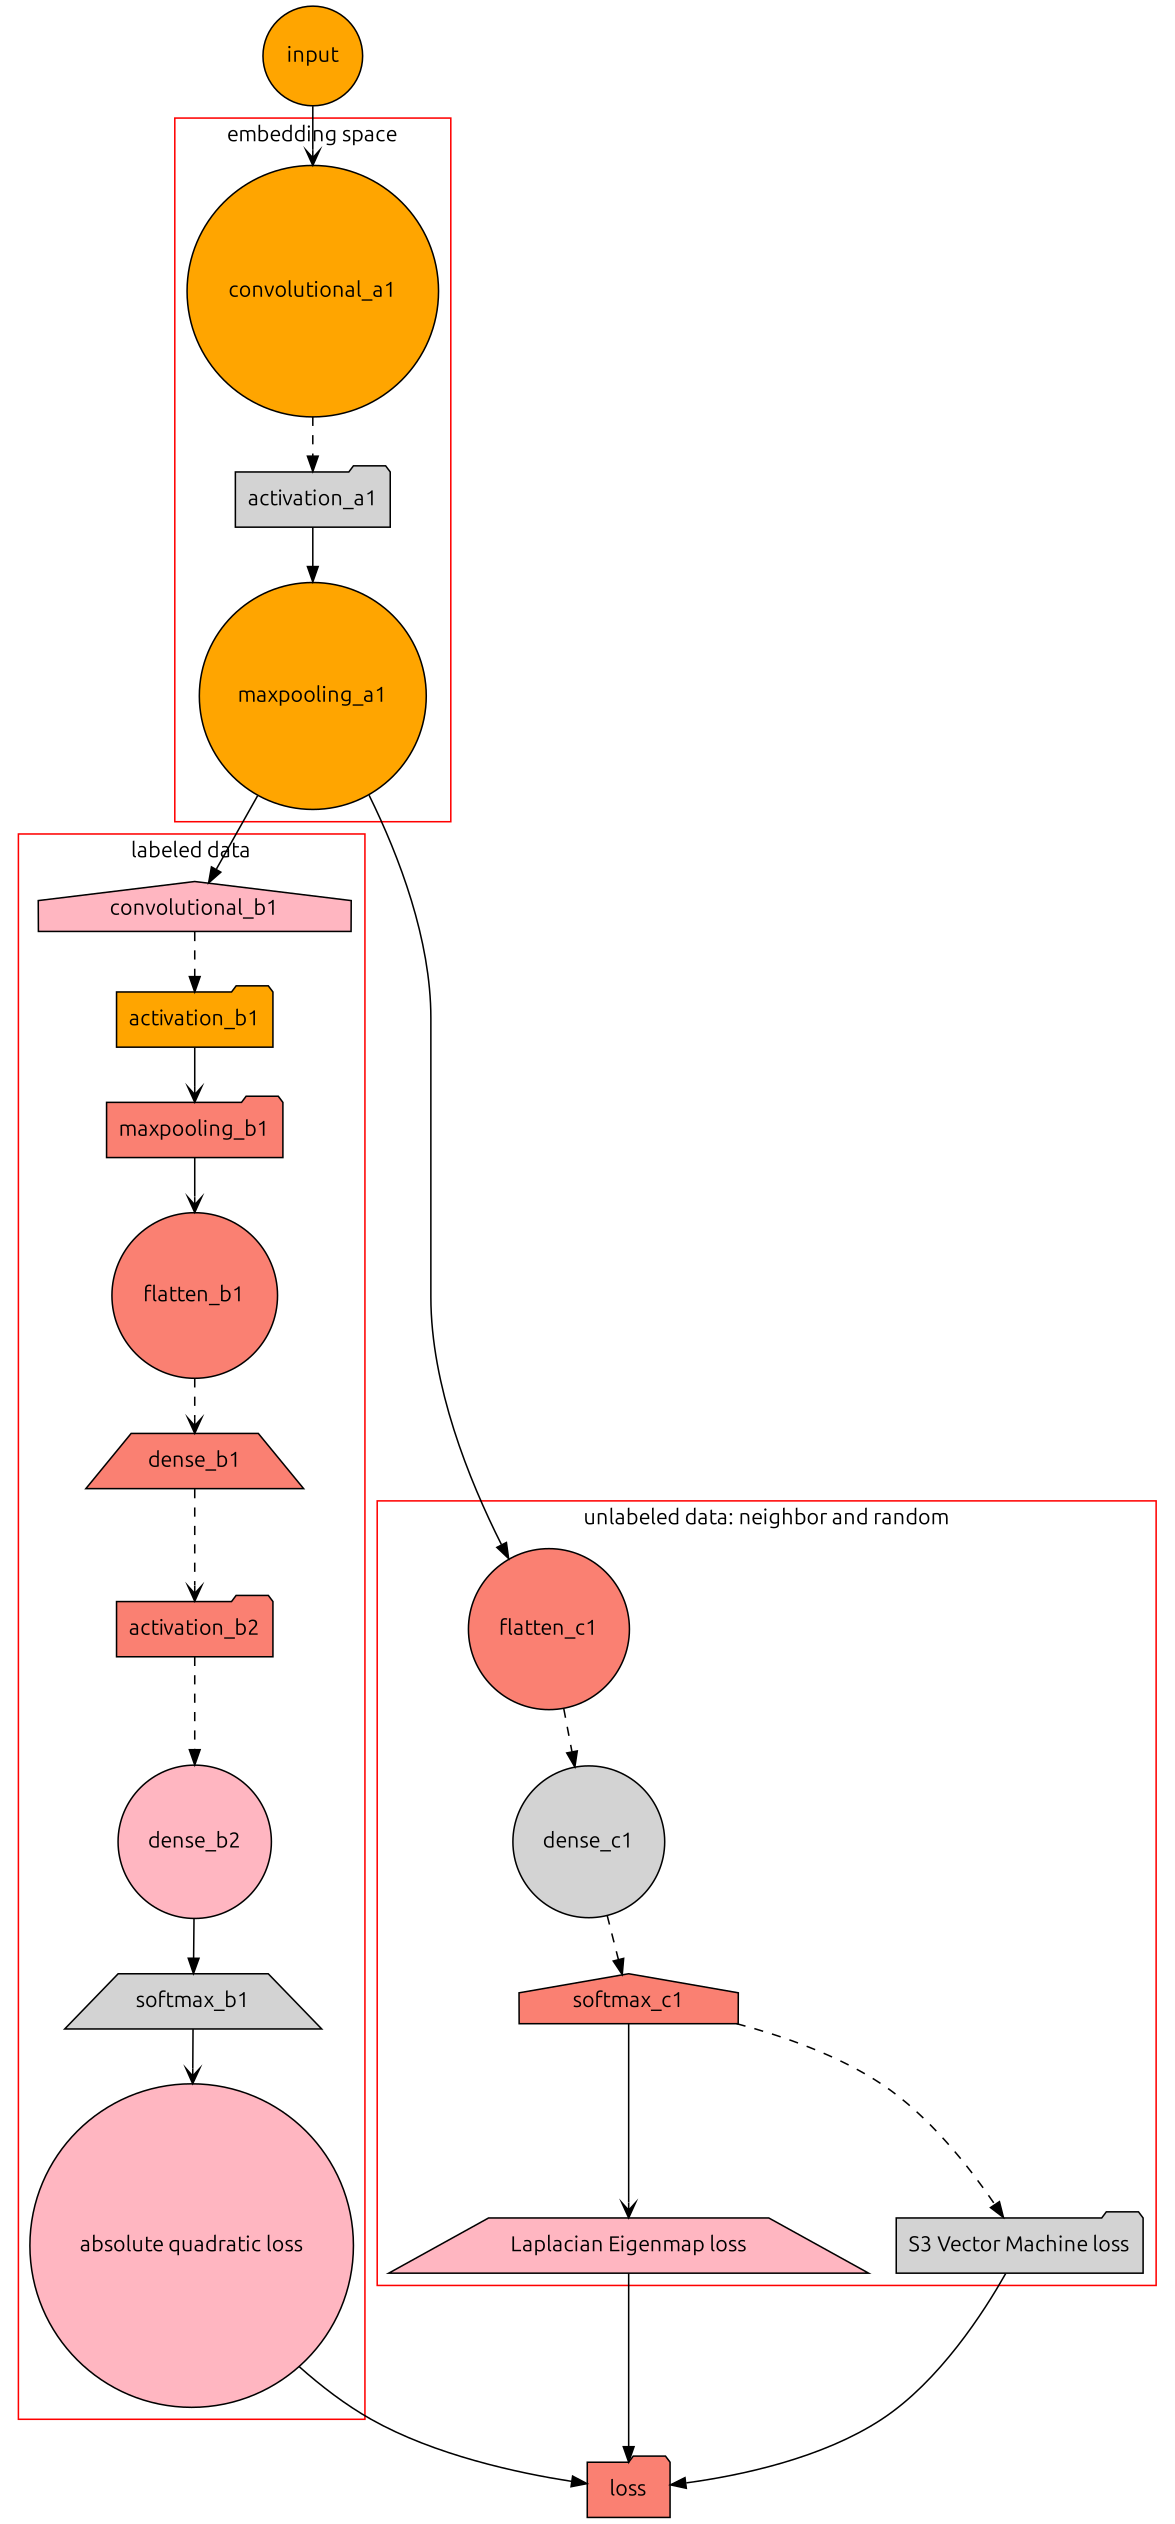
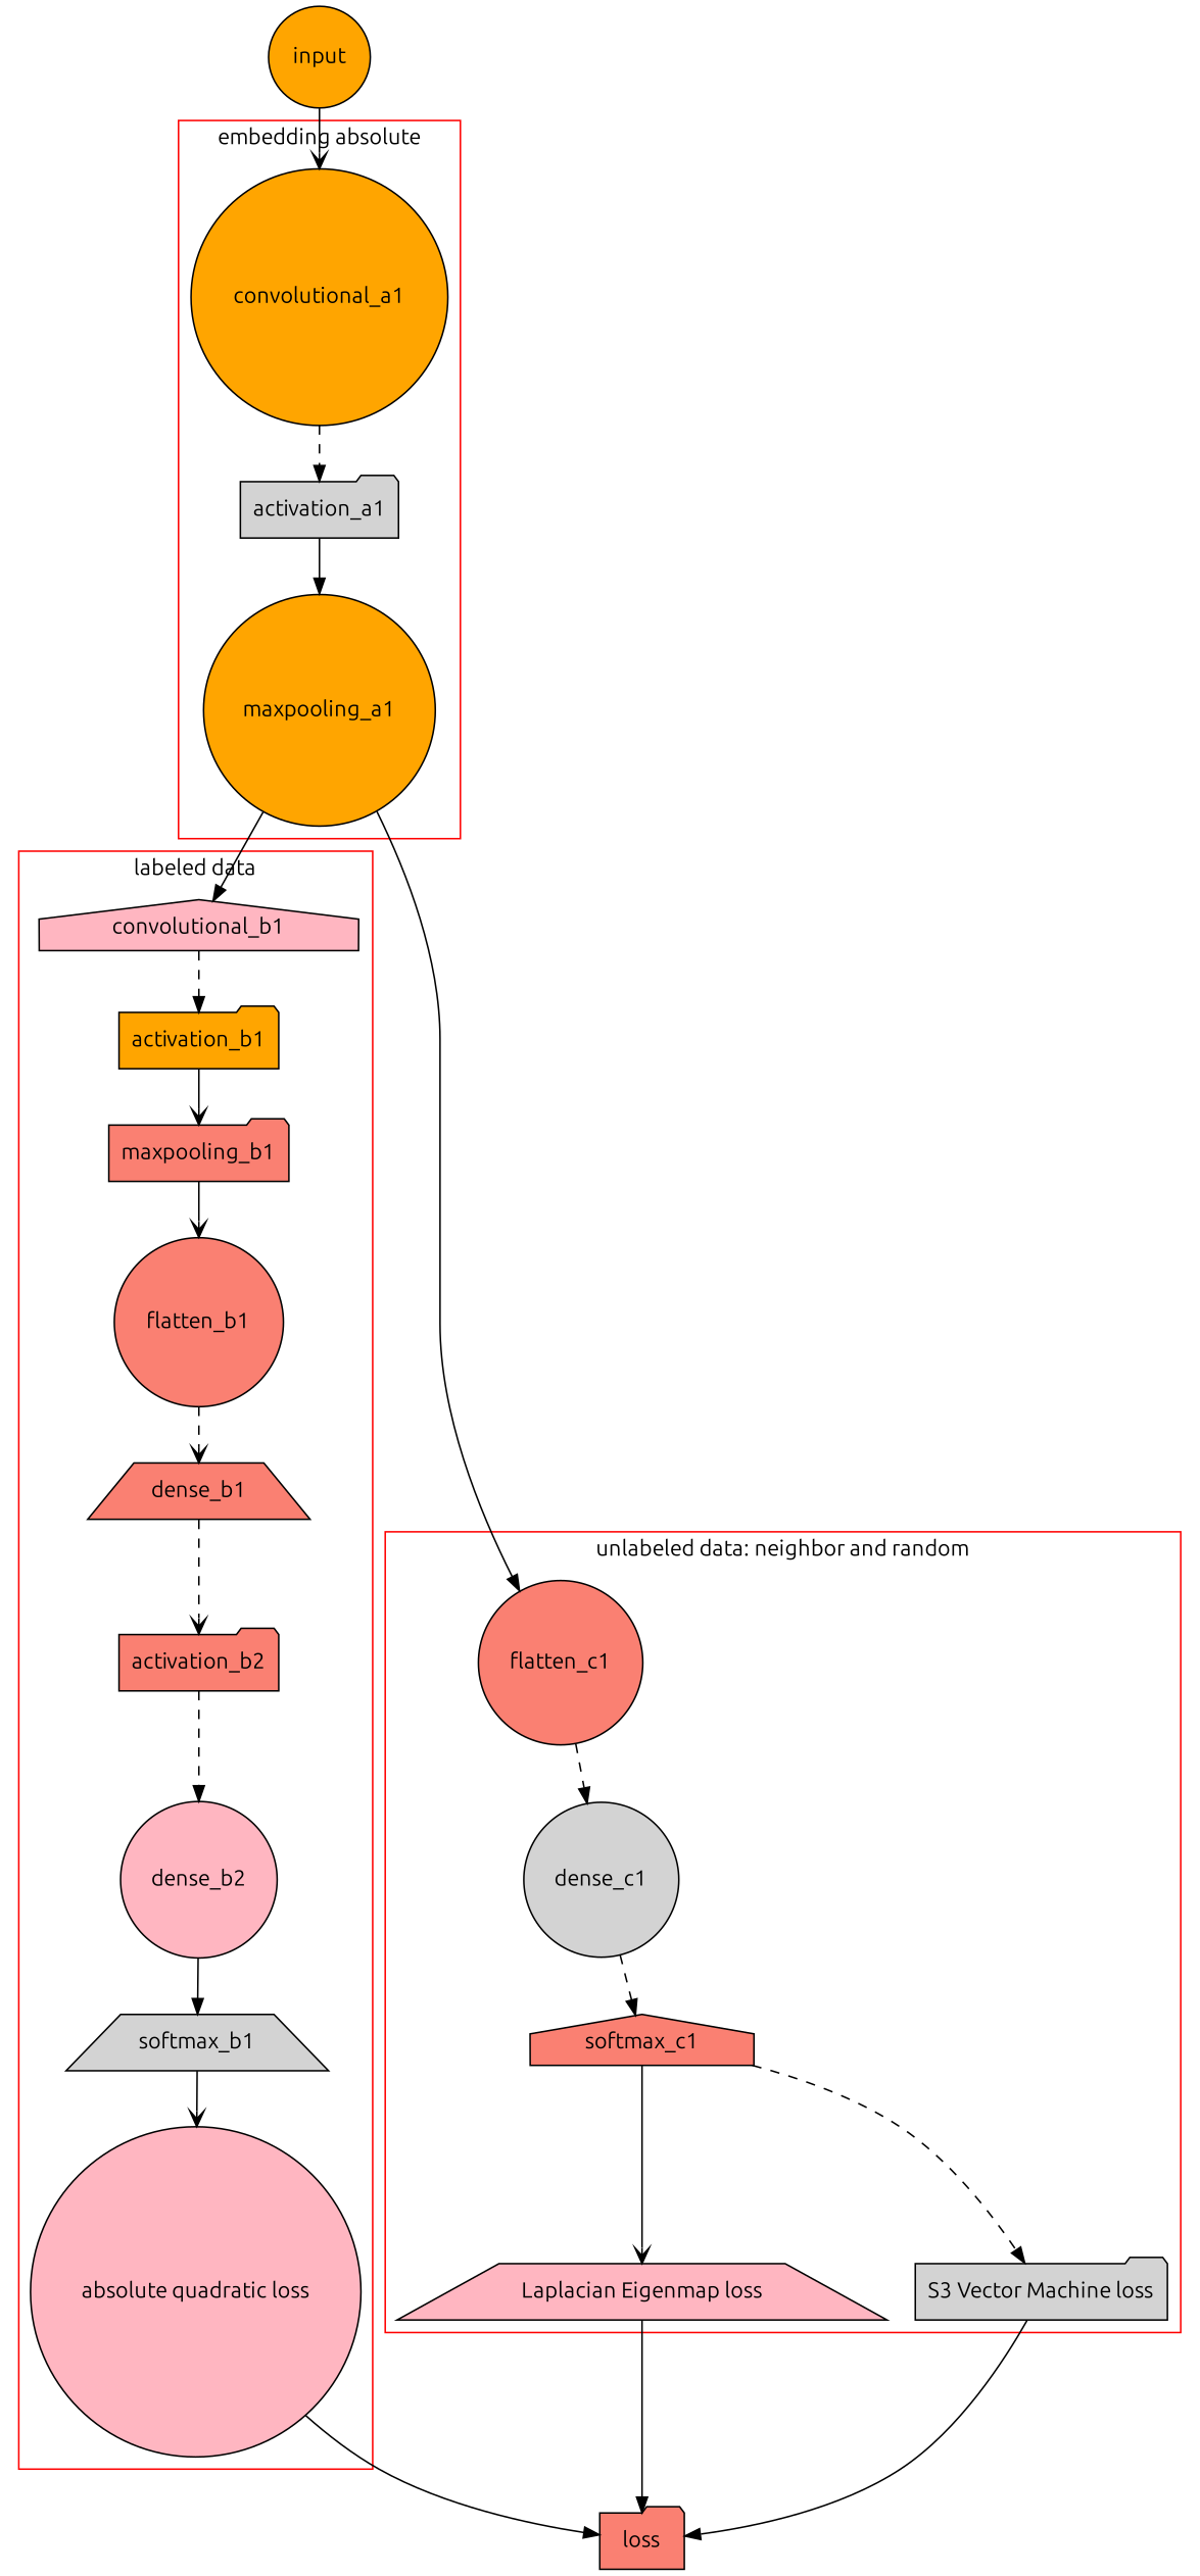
  digraph {
    fontname=Ubuntu
    node [fillcolor=salmon fontname=Ubuntu shape=circle style=filled]
    edge [arrowhead=normal fontname=Ubuntu style=solid]
    convolutional_a1 [fillcolor=orange]
    activation_a1 [fillcolor=lightgrey shape=folder]
    maxpooling_a1 [fillcolor=orange]
    convolutional_b1 [fillcolor=lightpink shape=house]
    activation_b1 [fillcolor=orange shape=folder]
    maxpooling_b1 [shape=folder]
    flatten_b1
    dense_b1 [shape=trapezium]
    activation_b2 [shape=folder]
    dense_b2 [fillcolor=lightpink]
    softmax_b1 [fillcolor=lightgrey shape=trapezium]
    "absolute quadratic loss" [fillcolor=lightpink]
    flatten_c1
    dense_c1 [fillcolor=lightgrey]
    softmax_c1 [shape=house]
    "Laplacian Eigenmap loss" [fillcolor=lightpink shape=trapezium]
    "S3 Vector Machine loss" [fillcolor=lightgrey shape=folder]
    loss [shape=folder]
    input [fillcolor=orange]
    subgraph cluster_1 {
      color=red
-     label="embedding space"
+     label="embedding absolute"
      convolutional_a1
      activation_a1
      maxpooling_a1
    }
    subgraph cluster_2 {
      color=red
      label="labeled data"
      convolutional_b1
      activation_b1
      maxpooling_b1
      flatten_b1
      dense_b1
      activation_b2
      dense_b2
      softmax_b1
      "absolute quadratic loss"
    }
    subgraph cluster_3 {
      color=red
      label="unlabeled data: neighbor and random"
      flatten_c1
      dense_c1
      softmax_c1
      "Laplacian Eigenmap loss"
      "S3 Vector Machine loss"
    }
    convolutional_a1 -> activation_a1 [style=dashed]
    activation_a1 -> maxpooling_a1
    maxpooling_a1 -> convolutional_b1
    maxpooling_a1 -> flatten_c1
    convolutional_b1 -> activation_b1 [style=dashed]
    activation_b1 -> maxpooling_b1 [arrowhead=vee]
    maxpooling_b1 -> flatten_b1 [arrowhead=vee]
    flatten_b1 -> dense_b1 [arrowhead=vee style=dashed]
    dense_b1 -> activation_b2 [arrowhead=vee style=dashed]
    activation_b2 -> dense_b2 [style=dashed]
    dense_b2 -> softmax_b1
    softmax_b1 -> "absolute quadratic loss" [arrowhead=vee]
    "absolute quadratic loss" -> loss
    flatten_c1 -> dense_c1 [style=dashed]
    dense_c1 -> softmax_c1 [style=dashed]
    softmax_c1 -> "Laplacian Eigenmap loss" [arrowhead=vee]
    softmax_c1 -> "S3 Vector Machine loss" [style=dashed]
    "Laplacian Eigenmap loss" -> loss
    "S3 Vector Machine loss" -> loss
    input -> convolutional_a1 [arrowhead=vee]
  }
